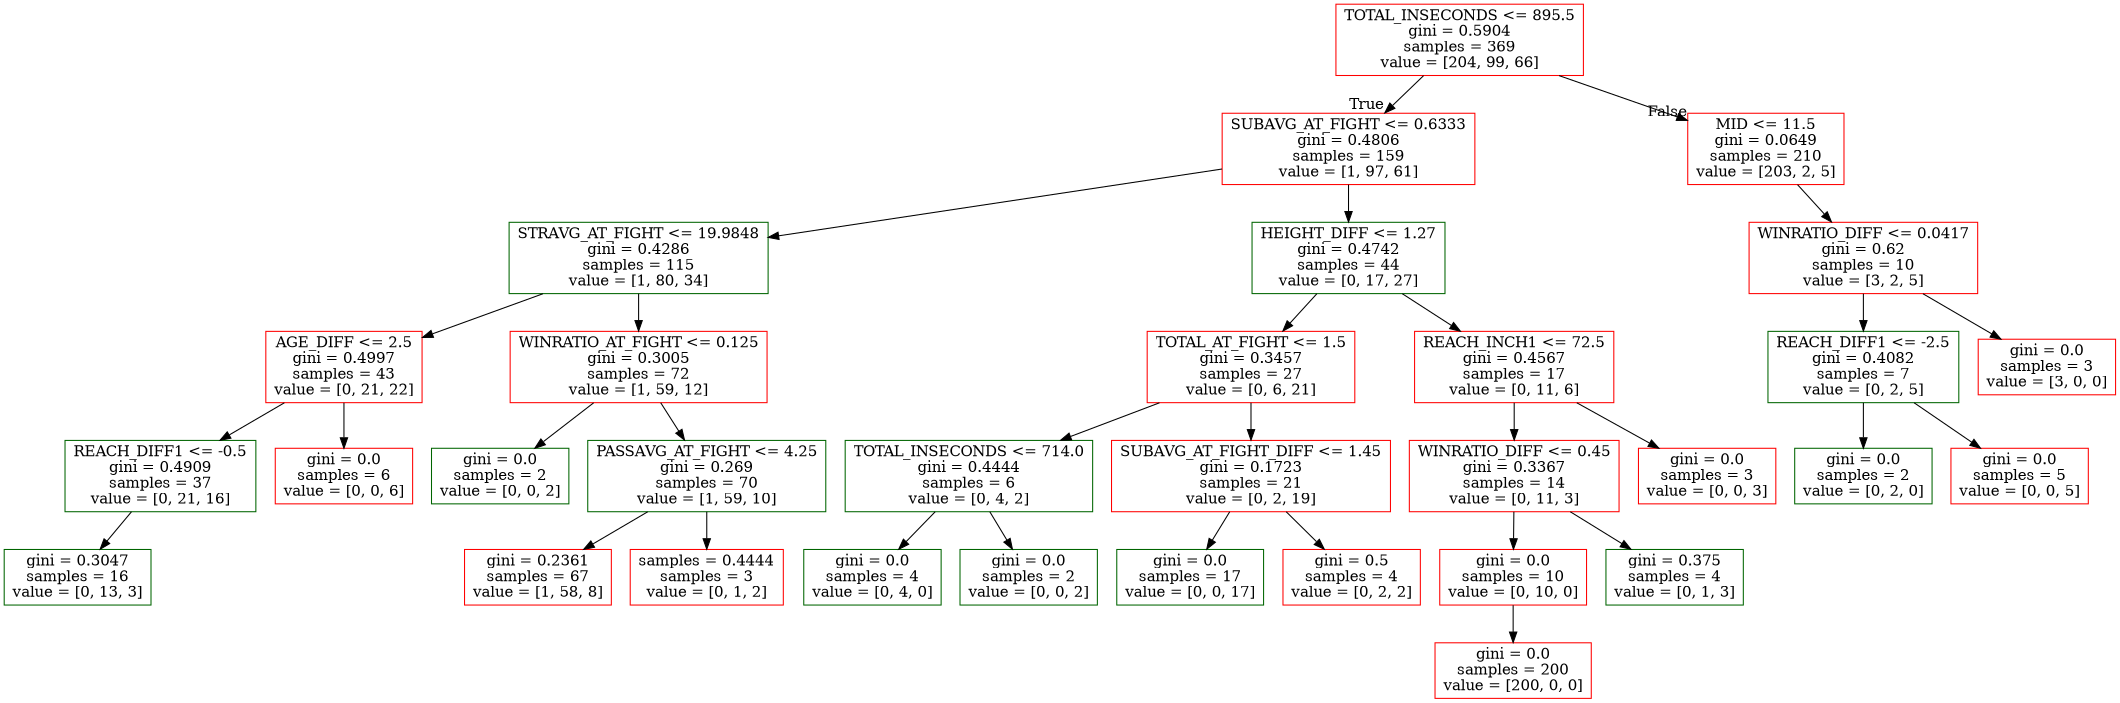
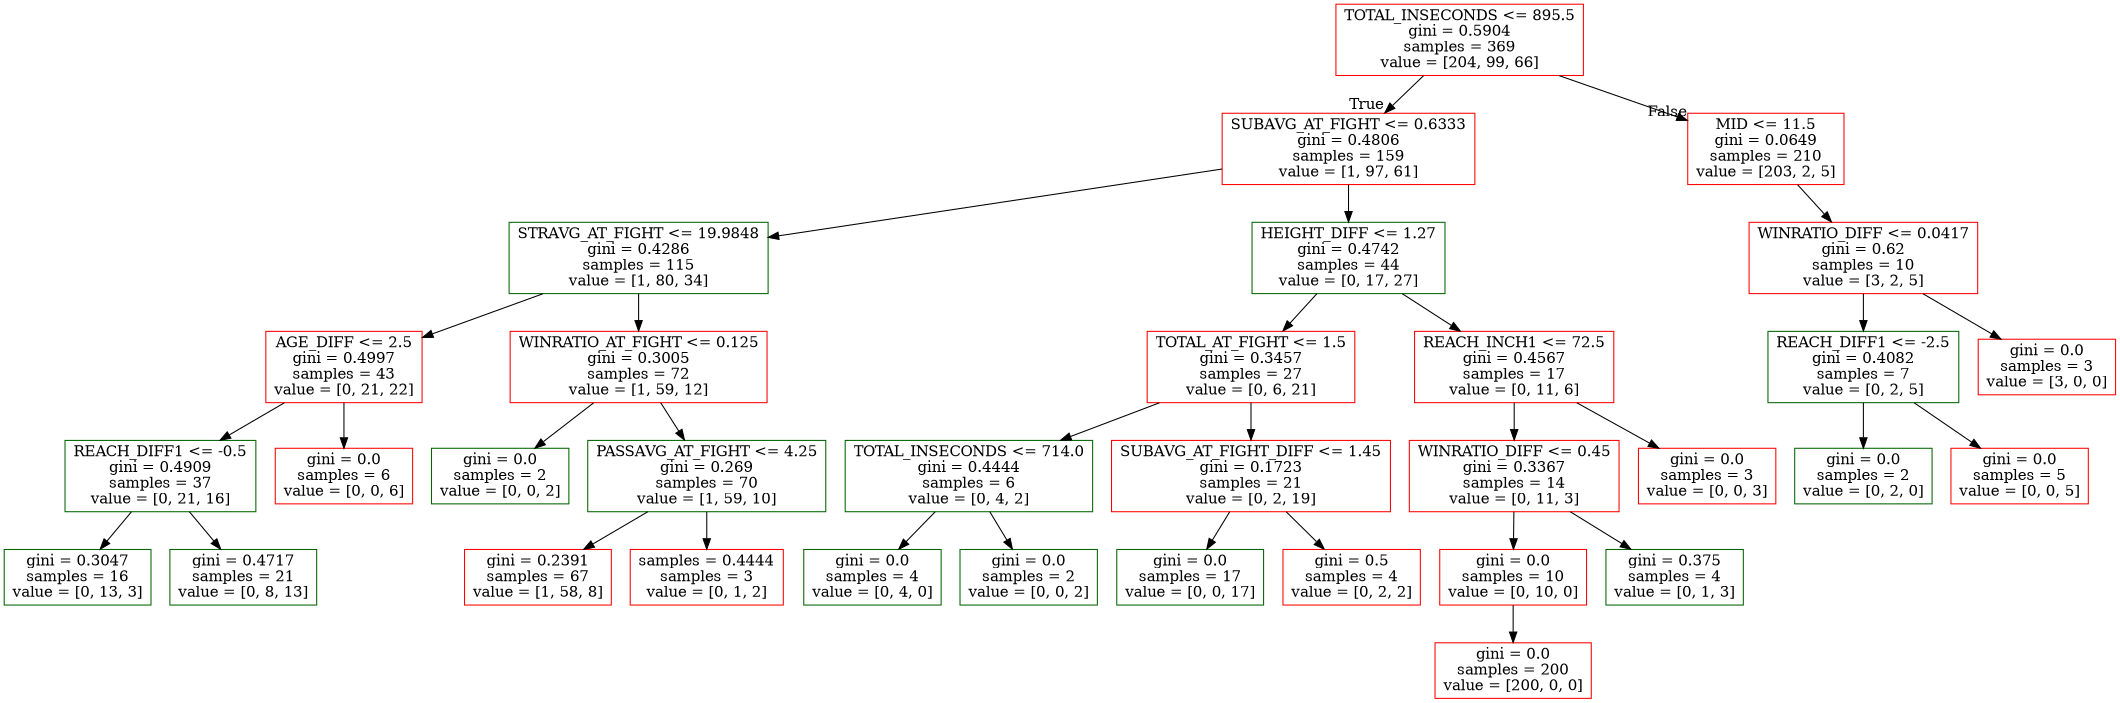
  digraph {
    node [color=red shape=box]
    n1 [label="TOTAL_INSECONDS <= 895.5\ngini = 0.5904\nsamples = 369\nvalue = [204, 99, 66]"]
    n2 [label="SUBAVG_AT_FIGHT <= 0.6333\ngini = 0.4806\nsamples = 159\nvalue = [1, 97, 61]"]
    n3 [label="MID <= 11.5\ngini = 0.0649\nsamples = 210\nvalue = [203, 2, 5]"]
    n4 [color=darkgreen label="STRAVG_AT_FIGHT <= 19.9848\ngini = 0.4286\nsamples = 115\nvalue = [1, 80, 34]"]
    n5 [color=darkgreen label="HEIGHT_DIFF <= 1.27\ngini = 0.4742\nsamples = 44\nvalue = [0, 17, 27]"]
    n6 [label="WINRATIO_DIFF <= 0.0417\ngini = 0.62\nsamples = 10\nvalue = [3, 2, 5]"]
    n7 [label="AGE_DIFF <= 2.5\ngini = 0.4997\nsamples = 43\nvalue = [0, 21, 22]"]
    n8 [label="WINRATIO_AT_FIGHT <= 0.125\ngini = 0.3005\nsamples = 72\nvalue = [1, 59, 12]"]
    n9 [label="TOTAL_AT_FIGHT <= 1.5\ngini = 0.3457\nsamples = 27\nvalue = [0, 6, 21]"]
    n10 [label="REACH_INCH1 <= 72.5\ngini = 0.4567\nsamples = 17\nvalue = [0, 11, 6]"]
    n11 [color=darkgreen label="REACH_DIFF1 <= -0.5\ngini = 0.4909\nsamples = 37\nvalue = [0, 21, 16]"]
    n12 [label="gini = 0.0\nsamples = 6\nvalue = [0, 0, 6]"]
    n13 [color=darkgreen label="gini = 0.0\nsamples = 2\nvalue = [0, 0, 2]"]
    n14 [color=darkgreen label="PASSAVG_AT_FIGHT <= 4.25\ngini = 0.269\nsamples = 70\nvalue = [1, 59, 10]"]
    n15 [color=darkgreen label="gini = 0.3047\nsamples = 16\nvalue = [0, 13, 3]"]
-   n17 [label="gini = 0.2361\nsamples = 67\nvalue = [1, 58, 8]"]
+   n16 [color=darkgreen label="gini = 0.4717\nsamples = 21\nvalue = [0, 8, 13]"]
+   n17 [label="gini = 0.2391\nsamples = 67\nvalue = [1, 58, 8]"]
    n18 [label="samples = 0.4444\nsamples = 3\nvalue = [0, 1, 2]"]
    n19 [color=darkgreen label="TOTAL_INSECONDS <= 714.0\ngini = 0.4444\nsamples = 6\nvalue = [0, 4, 2]"]
    n20 [label="SUBAVG_AT_FIGHT_DIFF <= 1.45\ngini = 0.1723\nsamples = 21\nvalue = [0, 2, 19]"]
    n21 [label="WINRATIO_DIFF <= 0.45\ngini = 0.3367\nsamples = 14\nvalue = [0, 11, 3]"]
    n22 [label="gini = 0.0\nsamples = 3\nvalue = [0, 0, 3]"]
    n23 [color=darkgreen label="gini = 0.0\nsamples = 4\nvalue = [0, 4, 0]"]
    n24 [color=darkgreen label="gini = 0.0\nsamples = 2\nvalue = [0, 0, 2]"]
    n25 [color=darkgreen label="gini = 0.0\nsamples = 17\nvalue = [0, 0, 17]"]
    n26 [label="gini = 0.5\nsamples = 4\nvalue = [0, 2, 2]"]
    n27 [label="gini = 0.0\nsamples = 10\nvalue = [0, 10, 0]"]
    n28 [color=darkgreen label="gini = 0.375\nsamples = 4\nvalue = [0, 1, 3]"]
    n29 [label="gini = 0.0\nsamples = 200\nvalue = [200, 0, 0]"]
    n30 [color=darkgreen label="REACH_DIFF1 <= -2.5\ngini = 0.4082\nsamples = 7\nvalue = [0, 2, 5]"]
    n31 [label="gini = 0.0\nsamples = 3\nvalue = [3, 0, 0]"]
    n32 [color=darkgreen label="gini = 0.0\nsamples = 2\nvalue = [0, 2, 0]"]
    n33 [label="gini = 0.0\nsamples = 5\nvalue = [0, 0, 5]"]
    n1 -> n2 [headlabel=True labelangle=45 labeldistance=2.5]
    n1 -> n3 [headlabel=False labelangle=-45 labeldistance=2.5]
    n2 -> n4
    n2 -> n5
    n3 -> n6
    n4 -> n7
    n4 -> n8
    n5 -> n9
    n5 -> n10
    n6 -> n30
    n6 -> n31
    n7 -> n11
    n7 -> n12
    n8 -> n13
    n8 -> n14
    n9 -> n19
    n9 -> n20
    n10 -> n21
    n10 -> n22
    n11 -> n15
+   n11 -> n16
    n14 -> n17
    n14 -> n18
    n19 -> n23
    n19 -> n24
    n20 -> n25
    n20 -> n26
    n21 -> n27
    n21 -> n28
    n27 -> n29
    n30 -> n32
    n30 -> n33
  }
